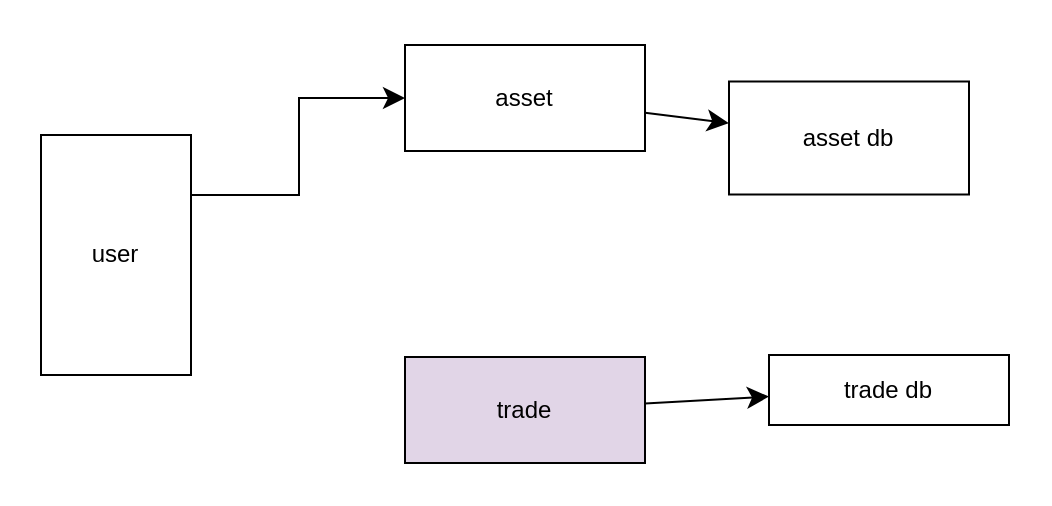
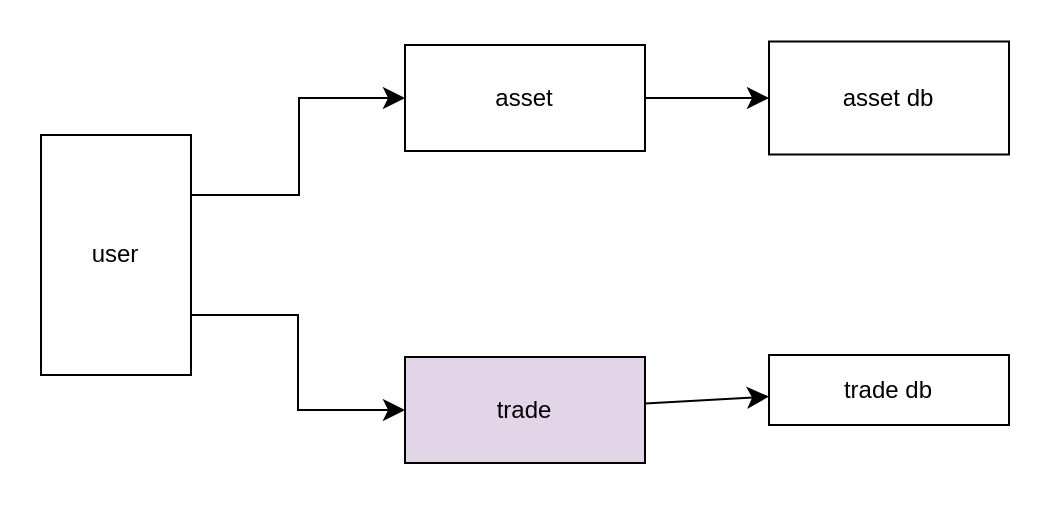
  <mxCell id="0" />
  <mxCell id="1" parent="0" />
  <mxCell id="2" style="edgeStyle=none;curved=1;rounded=0;orthogonalLoop=1;jettySize=auto;html=1;fontSize=12;startSize=8;endSize=8;" parent="1" source="3" edge="1" target="9"><mxGeometry relative="1" as="geometry"><mxPoint x="262" y="-35" as="targetPoint" /></mxGeometry></mxCell>
  <mxCell id="3" value="asset" style="whiteSpace=wrap;html=1;" parent="1" vertex="1"><mxGeometry x="202" y="22" width="120" height="53" as="geometry" /></mxCell>
  <mxCell id="4" style="edgeStyle=none;curved=1;rounded=0;orthogonalLoop=1;jettySize=auto;html=1;fontSize=12;startSize=8;endSize=8;" edge="1" parent="1" source="5" target="10"><mxGeometry relative="1" as="geometry" /></mxCell>
  <mxCell id="5" value="trade" style="whiteSpace=wrap;html=1;fillColor=#e1d5e7;" parent="1" vertex="1"><mxGeometry x="202" y="178" width="120" height="53" as="geometry" /></mxCell>
  <mxCell id="6" style="edgeStyle=elbowEdgeStyle;rounded=0;orthogonalLoop=1;jettySize=auto;html=1;fontSize=12;startSize=8;endSize=8;exitX=0.25;exitY=0;exitDx=0;exitDy=0;" parent="1" source="8" target="3" edge="1"><mxGeometry relative="1" as="geometry" /></mxCell>
+ <mxCell id="7" style="edgeStyle=orthogonalEdgeStyle;rounded=0;orthogonalLoop=1;jettySize=auto;html=1;entryX=0;entryY=0.5;entryDx=0;entryDy=0;fontSize=12;startSize=8;endSize=8;exitX=0.75;exitY=0;exitDx=0;exitDy=0;" parent="1" source="8" target="5" edge="1"><mxGeometry relative="1" as="geometry" /></mxCell>
  <mxCell id="8" value="user" style="whiteSpace=wrap;html=1;direction=south;" parent="1" vertex="1"><mxGeometry x="20" y="67" width="75" height="120" as="geometry" /></mxCell>
- <mxCell id="9" value="asset db" style="whiteSpace=wrap;html=1;" vertex="1" parent="1"><mxGeometry x="364" y="40.25" width="120" height="56.5" as="geometry" /></mxCell>
+ <mxCell id="9" value="asset db" style="whiteSpace=wrap;html=1;" vertex="1" parent="1"><mxGeometry x="384" y="20.25" width="120" height="56.5" as="geometry" /></mxCell>
  <mxCell id="10" value="trade db" style="whiteSpace=wrap;html=1;" vertex="1" parent="1"><mxGeometry x="384" y="177" width="120" height="35" as="geometry" /></mxCell>
